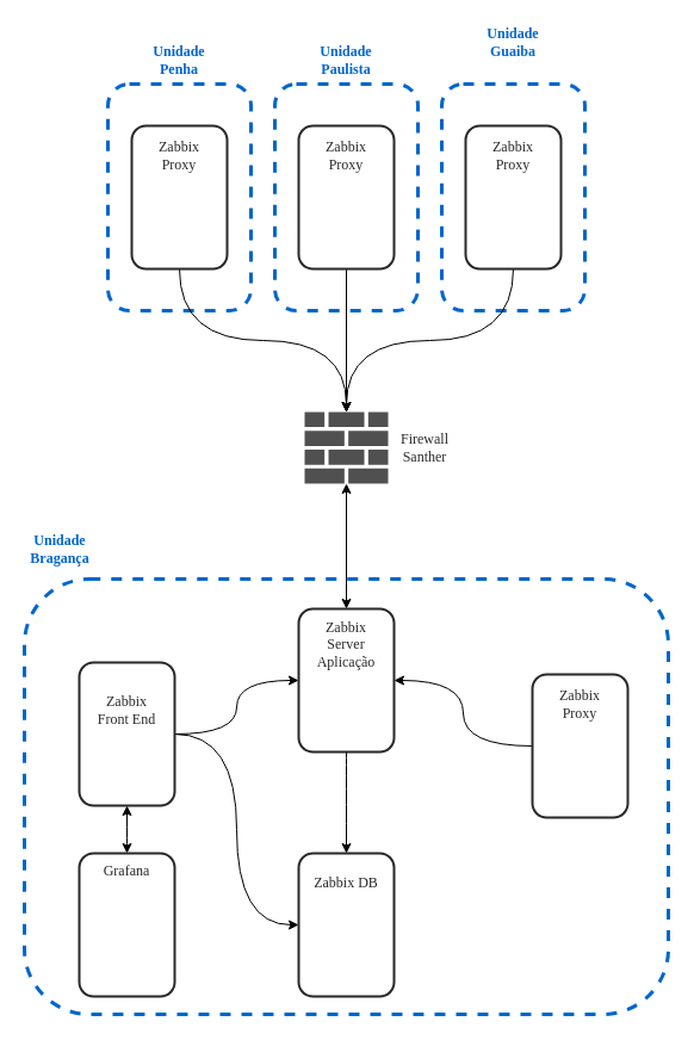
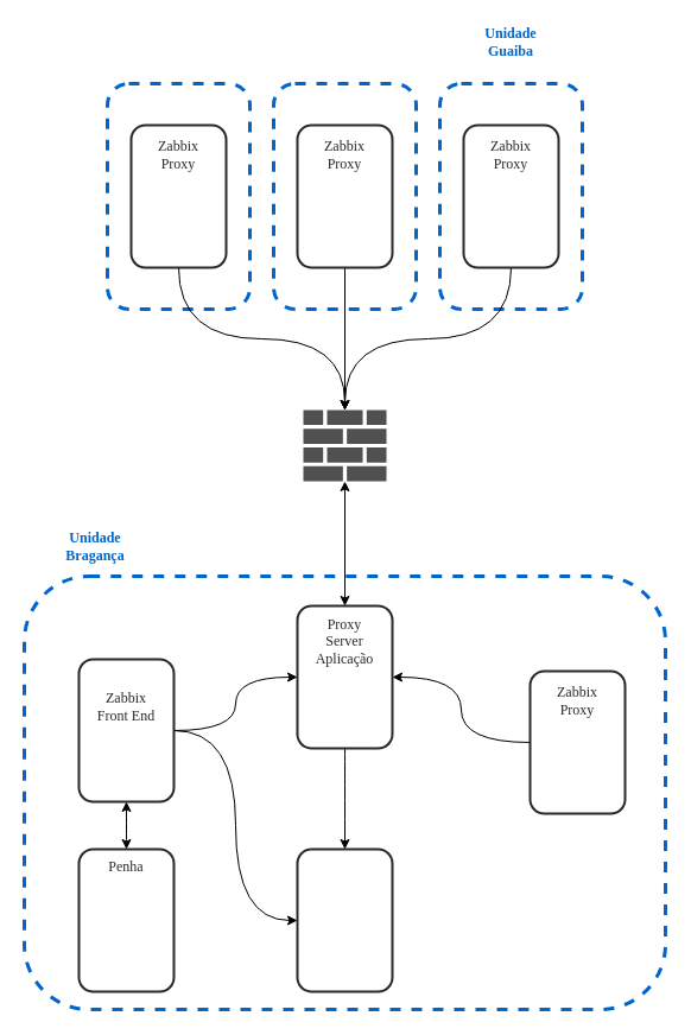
  <mxCell id="0" />
  <mxCell id="1" parent="0" />
  <mxCell id="2" value="" style="rounded=1;whiteSpace=wrap;html=1;fillColor=none;strokeWidth=2;strokeColor=#292929;" parent="1" vertex="1"><mxGeometry x="250" y="510" width="80" height="120" as="geometry" /></mxCell>
  <mxCell id="3" value="" style="rounded=1;whiteSpace=wrap;html=1;fillColor=none;strokeWidth=2;strokeColor=#292929;" parent="1" vertex="1"><mxGeometry x="250" y="715" width="80" height="120" as="geometry" /></mxCell>
  <mxCell id="4" value="" style="rounded=1;whiteSpace=wrap;html=1;fillColor=none;strokeColor=#0066CC;dashed=1;strokeWidth=3;" parent="1" vertex="1"><mxGeometry x="370" y="70" width="120" height="190" as="geometry" /></mxCell>
  <mxCell id="5" value="" style="rounded=1;whiteSpace=wrap;html=1;fillColor=none;strokeColor=#0066CC;dashed=1;strokeWidth=3;" parent="1" vertex="1"><mxGeometry x="230" y="70" width="120" height="190" as="geometry" /></mxCell>
  <mxCell id="6" value="" style="rounded=1;whiteSpace=wrap;html=1;fillColor=none;strokeColor=#0066CC;dashed=1;strokeWidth=3;" parent="1" vertex="1"><mxGeometry x="90" y="70" width="120" height="190" as="geometry" /></mxCell>
  <mxCell id="7" value="" style="rounded=1;whiteSpace=wrap;html=1;fillColor=none;strokeColor=#0066CC;dashed=1;strokeWidth=3;movable=1;resizable=1;rotatable=1;deletable=1;editable=1;locked=0;connectable=1;" parent="1" vertex="1"><mxGeometry x="20" y="485" width="540" height="365" as="geometry" /></mxCell>
  <mxCell id="8" style="edgeStyle=orthogonalEdgeStyle;rounded=0;orthogonalLoop=1;jettySize=auto;html=1;curved=1;entryX=0;entryY=0.5;entryDx=0;entryDy=0;" parent="1" source="10" target="3" edge="1"><mxGeometry relative="1" as="geometry"><mxPoint x="246" y="595" as="targetPoint" /></mxGeometry></mxCell>
  <mxCell id="9" style="edgeStyle=orthogonalEdgeStyle;rounded=0;orthogonalLoop=1;jettySize=auto;html=1;exitX=1;exitY=0.5;exitDx=0;exitDy=0;entryX=0;entryY=0.5;entryDx=0;entryDy=0;curved=1;" edge="1" parent="1" source="10" target="2"><mxGeometry relative="1" as="geometry" /></mxCell>
  <mxCell id="10" value="" style="rounded=1;whiteSpace=wrap;html=1;fillColor=none;strokeWidth=2;strokeColor=#292929;" parent="1" vertex="1"><mxGeometry x="66" y="555" width="80" height="120" as="geometry" /></mxCell>
  <mxCell id="11" style="edgeStyle=orthogonalEdgeStyle;rounded=0;orthogonalLoop=1;jettySize=auto;html=1;entryX=0.5;entryY=1;entryDx=0;entryDy=0;curved=1;startArrow=classic;startFill=1;" parent="1" source="12" target="10" edge="1"><mxGeometry relative="1" as="geometry" /></mxCell>
  <mxCell id="12" value="" style="rounded=1;whiteSpace=wrap;html=1;fillColor=none;strokeWidth=2;strokeColor=#292929;" parent="1" vertex="1"><mxGeometry x="66" y="715" width="80" height="120" as="geometry" /></mxCell>
- <mxCell id="13" value="&lt;font data-font-src=&quot;https://fonts.googleapis.com/css?family=REM&quot; face=&quot;REM&quot; color=&quot;#292929&quot;&gt;Grafana&lt;/font&gt;" style="text;html=1;strokeColor=none;fillColor=none;align=center;verticalAlign=middle;whiteSpace=wrap;rounded=0;" parent="1" vertex="1"><mxGeometry x="76" y="715" width="60" height="30" as="geometry" /></mxCell>
- <mxCell id="14" value="&lt;font face=&quot;REM&quot; color=&quot;#292929&quot;&gt;Zabbix Server&lt;br&gt;Aplicação&lt;br&gt;&lt;/font&gt;" style="text;html=1;strokeColor=none;fillColor=none;align=center;verticalAlign=middle;whiteSpace=wrap;rounded=0;" parent="1" vertex="1"><mxGeometry x="260" y="525" width="60" height="30" as="geometry" /></mxCell>
- <mxCell id="15" value="&lt;font face=&quot;REM&quot; color=&quot;#292929&quot;&gt;Zabbix DB&lt;br&gt;&lt;/font&gt;" style="text;html=1;strokeColor=none;fillColor=none;align=center;verticalAlign=middle;whiteSpace=wrap;rounded=0;" parent="1" vertex="1"><mxGeometry x="260" y="725" width="60" height="30" as="geometry" /></mxCell>
+ <mxCell id="13" value="&lt;font data-font-src=&quot;https://fonts.googleapis.com/css?family=REM&quot; face=&quot;REM&quot; color=&quot;#292929&quot;&gt;Penha&lt;/font&gt;" style="text;html=1;strokeColor=none;fillColor=none;align=center;verticalAlign=middle;whiteSpace=wrap;rounded=0;" parent="1" vertex="1"><mxGeometry x="76" y="715" width="60" height="30" as="geometry" /></mxCell>
+ <mxCell id="14" value="&lt;font face=&quot;REM&quot; color=&quot;#292929&quot;&gt;Proxy Server&lt;br&gt;Aplicação&lt;br&gt;&lt;/font&gt;" style="text;html=1;strokeColor=none;fillColor=none;align=center;verticalAlign=middle;whiteSpace=wrap;rounded=0;" parent="1" vertex="1"><mxGeometry x="260" y="525" width="60" height="30" as="geometry" /></mxCell>
  <mxCell id="16" value="&lt;font face=&quot;REM&quot; color=&quot;#292929&quot;&gt;Zabbix Front End&lt;br&gt;&lt;/font&gt;" style="text;html=1;strokeColor=none;fillColor=none;align=center;verticalAlign=middle;whiteSpace=wrap;rounded=0;" parent="1" vertex="1"><mxGeometry x="76" y="580" width="60" height="30" as="geometry" /></mxCell>
  <mxCell id="17" style="edgeStyle=orthogonalEdgeStyle;rounded=0;orthogonalLoop=1;jettySize=auto;html=1;entryX=0.5;entryY=0;entryDx=0;entryDy=0;curved=1;startArrow=none;startFill=0;" parent="1" source="2" target="3" edge="1"><mxGeometry relative="1" as="geometry" /></mxCell>
  <mxCell id="18" style="edgeStyle=orthogonalEdgeStyle;rounded=0;orthogonalLoop=1;jettySize=auto;html=1;entryX=1;entryY=0.5;entryDx=0;entryDy=0;curved=1;" parent="1" source="19" target="2" edge="1"><mxGeometry relative="1" as="geometry" /></mxCell>
  <mxCell id="19" value="" style="rounded=1;whiteSpace=wrap;html=1;fillColor=none;strokeWidth=2;strokeColor=#292929;" parent="1" vertex="1"><mxGeometry x="446" y="565" width="80" height="120" as="geometry" /></mxCell>
  <mxCell id="20" value="&lt;font face=&quot;REM&quot; color=&quot;#292929&quot;&gt;Zabbix Proxy&lt;br&gt;&lt;/font&gt;" style="text;html=1;strokeColor=none;fillColor=none;align=center;verticalAlign=middle;whiteSpace=wrap;rounded=0;" parent="1" vertex="1"><mxGeometry x="456" y="575" width="60" height="30" as="geometry" /></mxCell>
- <mxCell id="21" value="&lt;font data-font-src=&quot;https://fonts.googleapis.com/css?family=DM+Sans&quot; face=&quot;DM Sans&quot; color=&quot;#0066cc&quot;&gt;&lt;b&gt;Unidade Bragança&lt;/b&gt;&lt;/font&gt;" style="text;html=1;strokeColor=none;fillColor=none;align=center;verticalAlign=middle;whiteSpace=wrap;rounded=0;" parent="1" vertex="1"><mxGeometry x="20" y="445" width="60" height="30" as="geometry" /></mxCell>
+ <mxCell id="21" value="&lt;font data-font-src=&quot;https://fonts.googleapis.com/css?family=DM+Sans&quot; face=&quot;DM Sans&quot; color=&quot;#0066cc&quot;&gt;&lt;b&gt;Unidade Bragança&lt;/b&gt;&lt;/font&gt;" style="text;html=1;strokeColor=none;fillColor=none;align=center;verticalAlign=middle;whiteSpace=wrap;rounded=0;" parent="1" vertex="1"><mxGeometry x="50" y="445" width="60" height="30" as="geometry" /></mxCell>
  <mxCell id="22" style="edgeStyle=orthogonalEdgeStyle;rounded=0;orthogonalLoop=1;jettySize=auto;html=1;exitX=0.5;exitY=1;exitDx=0;exitDy=0;curved=1;" parent="1" source="23" target="33" edge="1"><mxGeometry relative="1" as="geometry" /></mxCell>
  <mxCell id="23" value="" style="rounded=1;whiteSpace=wrap;html=1;fillColor=none;strokeWidth=2;strokeColor=#292929;" parent="1" vertex="1"><mxGeometry x="110" y="105" width="80" height="120" as="geometry" /></mxCell>
  <mxCell id="24" value="&lt;font face=&quot;REM&quot; color=&quot;#292929&quot;&gt;Zabbix Proxy&lt;br&gt;&lt;/font&gt;" style="text;html=1;strokeColor=none;fillColor=none;align=center;verticalAlign=middle;whiteSpace=wrap;rounded=0;" parent="1" vertex="1"><mxGeometry x="120" y="115" width="60" height="30" as="geometry" /></mxCell>
- <mxCell id="25" value="&lt;font face=&quot;DM Sans&quot; color=&quot;#0066cc&quot;&gt;&lt;b&gt;Unidade Penha&lt;br&gt;&lt;/b&gt;&lt;/font&gt;" style="text;html=1;strokeColor=none;fillColor=none;align=center;verticalAlign=middle;whiteSpace=wrap;rounded=0;" parent="1" vertex="1"><mxGeometry x="120" y="35" width="60" height="30" as="geometry" /></mxCell>
  <mxCell id="26" value="&lt;font face=&quot;REM&quot; color=&quot;#292929&quot;&gt;Zabbix Proxy&lt;br&gt;&lt;/font&gt;" style="text;html=1;strokeColor=none;fillColor=none;align=center;verticalAlign=middle;whiteSpace=wrap;rounded=0;" parent="1" vertex="1"><mxGeometry x="260" y="115" width="60" height="30" as="geometry" /></mxCell>
- <mxCell id="27" value="&lt;font face=&quot;DM Sans&quot; color=&quot;#0066cc&quot;&gt;&lt;b&gt;Unidade Paulista&lt;br&gt;&lt;/b&gt;&lt;/font&gt;" style="text;html=1;strokeColor=none;fillColor=none;align=center;verticalAlign=middle;whiteSpace=wrap;rounded=0;" parent="1" vertex="1"><mxGeometry x="260" y="35" width="60" height="30" as="geometry" /></mxCell>
  <mxCell id="28" style="edgeStyle=orthogonalEdgeStyle;rounded=0;orthogonalLoop=1;jettySize=auto;html=1;curved=1;exitX=0.5;exitY=1;exitDx=0;exitDy=0;" parent="1" source="29" target="33" edge="1"><mxGeometry relative="1" as="geometry" /></mxCell>
  <mxCell id="29" value="" style="rounded=1;whiteSpace=wrap;html=1;fillColor=none;strokeWidth=2;strokeColor=#292929;" parent="1" vertex="1"><mxGeometry x="390" y="105" width="80" height="120" as="geometry" /></mxCell>
  <mxCell id="30" value="&lt;font face=&quot;REM&quot; color=&quot;#292929&quot;&gt;Zabbix Proxy&lt;br&gt;&lt;/font&gt;" style="text;html=1;strokeColor=none;fillColor=none;align=center;verticalAlign=middle;whiteSpace=wrap;rounded=0;" parent="1" vertex="1"><mxGeometry x="400" y="115" width="60" height="30" as="geometry" /></mxCell>
  <mxCell id="31" value="&lt;font face=&quot;DM Sans&quot; color=&quot;#0066cc&quot;&gt;&lt;b&gt;Unidade Guaiba&lt;br&gt;&lt;/b&gt;&lt;/font&gt;" style="text;html=1;strokeColor=none;fillColor=none;align=center;verticalAlign=middle;whiteSpace=wrap;rounded=0;" parent="1" vertex="1"><mxGeometry x="400" y="20" width="60" height="30" as="geometry" /></mxCell>
  <mxCell id="32" style="edgeStyle=orthogonalEdgeStyle;rounded=0;orthogonalLoop=1;jettySize=auto;html=1;entryX=0.5;entryY=0;entryDx=0;entryDy=0;startArrow=classic;startFill=1;" parent="1" source="33" target="2" edge="1"><mxGeometry relative="1" as="geometry" /></mxCell>
  <mxCell id="33" value="" style="sketch=0;pointerEvents=1;shadow=0;dashed=0;html=1;strokeColor=none;fillColor=#505050;labelPosition=center;verticalLabelPosition=bottom;verticalAlign=top;outlineConnect=0;align=center;shape=mxgraph.office.concepts.firewall;" parent="1" vertex="1"><mxGeometry x="255" y="345" width="70" height="60" as="geometry" /></mxCell>
- <mxCell id="34" value="&lt;font face=&quot;REM&quot; color=&quot;#292929&quot;&gt;Firewall Santher&lt;br&gt;&lt;/font&gt;" style="text;html=1;strokeColor=none;fillColor=none;align=center;verticalAlign=middle;whiteSpace=wrap;rounded=0;" parent="1" vertex="1"><mxGeometry x="326" y="360" width="60" height="30" as="geometry" /></mxCell>
  <mxCell id="35" style="edgeStyle=orthogonalEdgeStyle;rounded=0;orthogonalLoop=1;jettySize=auto;html=1;exitX=0.5;exitY=1;exitDx=0;exitDy=0;" parent="1" source="36" target="33" edge="1"><mxGeometry relative="1" as="geometry" /></mxCell>
  <mxCell id="36" value="" style="rounded=1;whiteSpace=wrap;html=1;fillColor=none;strokeWidth=2;strokeColor=#292929;" parent="1" vertex="1"><mxGeometry x="250" y="105" width="80" height="120" as="geometry" /></mxCell>
